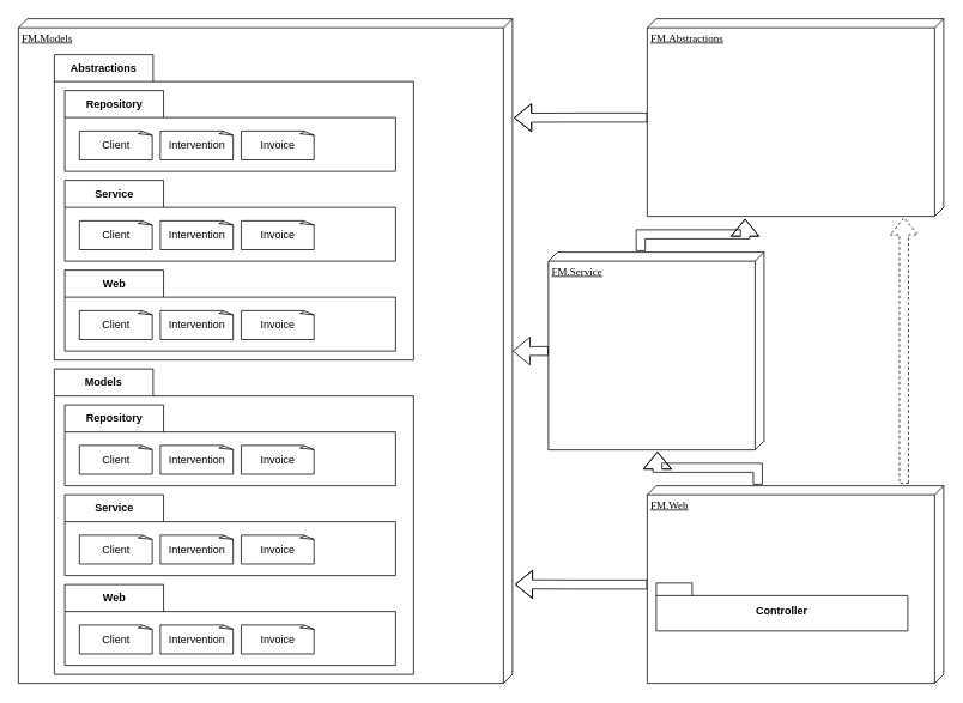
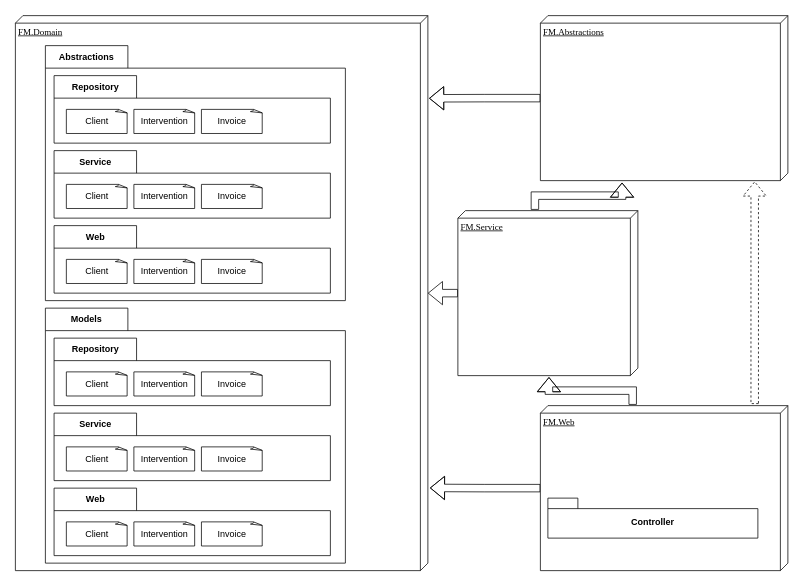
  <mxCell id="0" />
  <mxCell id="1" parent="0" />
- <mxCell id="2" value="FM.Models" style="verticalAlign=top;align=left;spacingTop=8;spacingLeft=2;spacingRight=12;shape=cube;size=10;direction=south;fontStyle=4;html=1;rounded=0;shadow=0;comic=0;labelBackgroundColor=none;strokeWidth=1;fontFamily=Verdana;fontSize=12" parent="1" vertex="1"><mxGeometry x="20" y="20" width="550" height="740" as="geometry" /></mxCell>
+ <mxCell id="2" value="FM.Domain" style="verticalAlign=top;align=left;spacingTop=8;spacingLeft=2;spacingRight=12;shape=cube;size=10;direction=south;fontStyle=4;html=1;rounded=0;shadow=0;comic=0;labelBackgroundColor=none;strokeWidth=1;fontFamily=Verdana;fontSize=12" parent="1" vertex="1"><mxGeometry x="20" y="20" width="550" height="740" as="geometry" /></mxCell>
  <mxCell id="3" value="" style="edgeStyle=orthogonalEdgeStyle;rounded=0;orthogonalLoop=1;jettySize=auto;html=1;shape=flexArrow;entryX=0.149;entryY=-0.003;entryDx=0;entryDy=0;entryPerimeter=0;" edge="1" parent="1" source="4" target="2"><mxGeometry relative="1" as="geometry"><mxPoint x="360" y="130" as="targetPoint" /></mxGeometry></mxCell>
  <mxCell id="4" value="FM.Abstractions" style="verticalAlign=top;align=left;spacingTop=8;spacingLeft=2;spacingRight=12;shape=cube;size=10;direction=south;fontStyle=4;html=1;rounded=0;shadow=0;comic=0;labelBackgroundColor=none;strokeWidth=1;fontFamily=Verdana;fontSize=12" parent="1" vertex="1"><mxGeometry x="720" y="20" width="330" height="220" as="geometry" /></mxCell>
  <mxCell id="5" style="edgeStyle=orthogonalEdgeStyle;rounded=0;orthogonalLoop=1;jettySize=auto;html=1;exitX=-0.005;exitY=0.572;exitDx=0;exitDy=0;exitPerimeter=0;entryX=1.012;entryY=0.67;entryDx=0;entryDy=0;entryPerimeter=0;shape=flexArrow;" edge="1" parent="1" source="7" target="4"><mxGeometry relative="1" as="geometry" /></mxCell>
  <mxCell id="6" value="" style="edgeStyle=orthogonalEdgeStyle;rounded=0;orthogonalLoop=1;jettySize=auto;html=1;shape=flexArrow;" edge="1" parent="1" source="7" target="2"><mxGeometry relative="1" as="geometry" /></mxCell>
  <mxCell id="7" value="FM.Service" style="verticalAlign=top;align=left;spacingTop=8;spacingLeft=2;spacingRight=12;shape=cube;size=10;direction=south;fontStyle=4;html=1;rounded=0;shadow=0;comic=0;labelBackgroundColor=none;strokeWidth=1;fontFamily=Verdana;fontSize=12" parent="1" vertex="1"><mxGeometry x="610" y="280" width="240" height="220" as="geometry" /></mxCell>
  <mxCell id="8" style="edgeStyle=orthogonalEdgeStyle;rounded=0;orthogonalLoop=1;jettySize=auto;html=1;exitX=-0.005;exitY=0.627;exitDx=0;exitDy=0;exitPerimeter=0;entryX=1.009;entryY=0.494;entryDx=0;entryDy=0;entryPerimeter=0;shape=flexArrow;" edge="1" parent="1" source="11" target="7"><mxGeometry relative="1" as="geometry" /></mxCell>
  <mxCell id="9" value="" style="edgeStyle=orthogonalEdgeStyle;rounded=0;orthogonalLoop=1;jettySize=auto;html=1;shape=flexArrow;entryX=0.851;entryY=-0.005;entryDx=0;entryDy=0;entryPerimeter=0;" edge="1" parent="1" source="11" target="2"><mxGeometry relative="1" as="geometry" /></mxCell>
  <mxCell id="10" style="edgeStyle=orthogonalEdgeStyle;rounded=0;orthogonalLoop=1;jettySize=auto;html=1;entryX=1.005;entryY=0.134;entryDx=0;entryDy=0;entryPerimeter=0;shape=flexArrow;exitX=-0.01;exitY=0.134;exitDx=0;exitDy=0;exitPerimeter=0;dashed=1;" edge="1" parent="1" source="11" target="4"><mxGeometry relative="1" as="geometry" /></mxCell>
  <mxCell id="11" value="FM.Web" style="verticalAlign=top;align=left;spacingTop=8;spacingLeft=2;spacingRight=12;shape=cube;size=10;direction=south;fontStyle=4;html=1;rounded=0;shadow=0;comic=0;labelBackgroundColor=none;strokeWidth=1;fontFamily=Verdana;fontSize=12" vertex="1" parent="1"><mxGeometry x="720" y="540" width="330" height="220" as="geometry" /></mxCell>
  <mxCell id="12" value="Abstractions" style="shape=folder;fontStyle=1;tabWidth=110;tabHeight=30;tabPosition=left;html=1;boundedLbl=1;labelInHeader=1;container=1;collapsible=0;whiteSpace=wrap;" vertex="1" parent="1"><mxGeometry x="60" y="60" width="400" height="340" as="geometry" /></mxCell>
  <mxCell id="13" value="" style="html=1;strokeColor=none;resizeWidth=1;resizeHeight=1;fillColor=none;part=1;connectable=0;allowArrows=0;deletable=0;whiteSpace=wrap;" vertex="1" parent="12"><mxGeometry width="260.87" height="196" relative="1" as="geometry"><mxPoint y="30" as="offset" /></mxGeometry></mxCell>
  <mxCell id="14" value="Repository" style="shape=folder;fontStyle=1;tabWidth=110;tabHeight=30;tabPosition=left;html=1;boundedLbl=1;labelInHeader=1;container=1;collapsible=0;whiteSpace=wrap;" vertex="1" parent="12"><mxGeometry x="11.59" y="40" width="368.41" height="90" as="geometry" /></mxCell>
  <mxCell id="15" value="" style="html=1;strokeColor=none;resizeWidth=1;resizeHeight=1;fillColor=none;part=1;connectable=0;allowArrows=0;deletable=0;whiteSpace=wrap;" vertex="1" parent="14"><mxGeometry width="368.41" height="50" relative="1" as="geometry"><mxPoint y="30" as="offset" /></mxGeometry></mxCell>
  <mxCell id="16" value="Client" style="whiteSpace=wrap;html=1;shape=mxgraph.basic.document" vertex="1" parent="14"><mxGeometry x="16.374" y="45.004" width="81.869" height="32.143" as="geometry" /></mxCell>
  <mxCell id="17" value="Intervention" style="whiteSpace=wrap;html=1;shape=mxgraph.basic.document" vertex="1" parent="14"><mxGeometry x="106.43" y="45.004" width="81.869" height="32.143" as="geometry" /></mxCell>
  <mxCell id="18" value="Invoice" style="whiteSpace=wrap;html=1;shape=mxgraph.basic.document" vertex="1" parent="14"><mxGeometry x="196.485" y="45.004" width="81.869" height="32.143" as="geometry" /></mxCell>
  <mxCell id="19" value="Service" style="shape=folder;fontStyle=1;tabWidth=110;tabHeight=30;tabPosition=left;html=1;boundedLbl=1;labelInHeader=1;container=1;collapsible=0;whiteSpace=wrap;" vertex="1" parent="12"><mxGeometry x="11.59" y="140" width="368.41" height="90" as="geometry" /></mxCell>
  <mxCell id="20" value="" style="html=1;strokeColor=none;resizeWidth=1;resizeHeight=1;fillColor=none;part=1;connectable=0;allowArrows=0;deletable=0;whiteSpace=wrap;" vertex="1" parent="19"><mxGeometry width="368.41" height="50" relative="1" as="geometry"><mxPoint y="30" as="offset" /></mxGeometry></mxCell>
  <mxCell id="21" value="Client" style="whiteSpace=wrap;html=1;shape=mxgraph.basic.document" vertex="1" parent="19"><mxGeometry x="16.374" y="45.004" width="81.869" height="32.143" as="geometry" /></mxCell>
  <mxCell id="22" value="Intervention" style="whiteSpace=wrap;html=1;shape=mxgraph.basic.document" vertex="1" parent="19"><mxGeometry x="106.43" y="45.004" width="81.869" height="32.143" as="geometry" /></mxCell>
  <mxCell id="23" value="Invoice" style="whiteSpace=wrap;html=1;shape=mxgraph.basic.document" vertex="1" parent="19"><mxGeometry x="196.485" y="45.004" width="81.869" height="32.143" as="geometry" /></mxCell>
  <mxCell id="24" value="Web" style="shape=folder;fontStyle=1;tabWidth=110;tabHeight=30;tabPosition=left;html=1;boundedLbl=1;labelInHeader=1;container=1;collapsible=0;whiteSpace=wrap;" vertex="1" parent="12"><mxGeometry x="11.59" y="240" width="368.41" height="90" as="geometry" /></mxCell>
  <mxCell id="25" value="" style="html=1;strokeColor=none;resizeWidth=1;resizeHeight=1;fillColor=none;part=1;connectable=0;allowArrows=0;deletable=0;whiteSpace=wrap;" vertex="1" parent="24"><mxGeometry width="368.41" height="50" relative="1" as="geometry"><mxPoint y="30" as="offset" /></mxGeometry></mxCell>
  <mxCell id="26" value="Client" style="whiteSpace=wrap;html=1;shape=mxgraph.basic.document" vertex="1" parent="24"><mxGeometry x="16.374" y="45.004" width="81.869" height="32.143" as="geometry" /></mxCell>
  <mxCell id="27" value="Intervention" style="whiteSpace=wrap;html=1;shape=mxgraph.basic.document" vertex="1" parent="24"><mxGeometry x="106.43" y="45.004" width="81.869" height="32.143" as="geometry" /></mxCell>
  <mxCell id="28" value="Invoice" style="whiteSpace=wrap;html=1;shape=mxgraph.basic.document" vertex="1" parent="24"><mxGeometry x="196.485" y="45.004" width="81.869" height="32.143" as="geometry" /></mxCell>
- <mxCell id="29" value="Controller" style="shape=folder;fontStyle=1;spacingTop=10;tabWidth=40;tabHeight=14;tabPosition=left;html=1;whiteSpace=wrap;" vertex="1" parent="1"><mxGeometry x="730" y="648.33" width="280" height="53.33" as="geometry" /></mxCell>
+ <mxCell id="29" value="Controller" style="shape=folder;fontStyle=1;spacingTop=10;tabWidth=40;tabHeight=14;tabPosition=left;html=1;whiteSpace=wrap;" vertex="1" parent="1"><mxGeometry x="730" y="663.33" width="280" height="53.33" as="geometry" /></mxCell>
  <mxCell id="30" value="Models" style="shape=folder;fontStyle=1;tabWidth=110;tabHeight=30;tabPosition=left;html=1;boundedLbl=1;labelInHeader=1;container=1;collapsible=0;whiteSpace=wrap;" vertex="1" parent="1"><mxGeometry x="60" y="410" width="400" height="340" as="geometry" /></mxCell>
  <mxCell id="31" value="" style="html=1;strokeColor=none;resizeWidth=1;resizeHeight=1;fillColor=none;part=1;connectable=0;allowArrows=0;deletable=0;whiteSpace=wrap;" vertex="1" parent="30"><mxGeometry width="260.87" height="196" relative="1" as="geometry"><mxPoint y="30" as="offset" /></mxGeometry></mxCell>
  <mxCell id="32" value="Repository" style="shape=folder;fontStyle=1;tabWidth=110;tabHeight=30;tabPosition=left;html=1;boundedLbl=1;labelInHeader=1;container=1;collapsible=0;whiteSpace=wrap;" vertex="1" parent="30"><mxGeometry x="11.59" y="40" width="368.41" height="90" as="geometry" /></mxCell>
  <mxCell id="33" value="" style="html=1;strokeColor=none;resizeWidth=1;resizeHeight=1;fillColor=none;part=1;connectable=0;allowArrows=0;deletable=0;whiteSpace=wrap;" vertex="1" parent="32"><mxGeometry width="368.41" height="50" relative="1" as="geometry"><mxPoint y="30" as="offset" /></mxGeometry></mxCell>
  <mxCell id="34" value="Client" style="whiteSpace=wrap;html=1;shape=mxgraph.basic.document" vertex="1" parent="32"><mxGeometry x="16.374" y="45.004" width="81.869" height="32.143" as="geometry" /></mxCell>
  <mxCell id="35" value="Intervention" style="whiteSpace=wrap;html=1;shape=mxgraph.basic.document" vertex="1" parent="32"><mxGeometry x="106.43" y="45.004" width="81.869" height="32.143" as="geometry" /></mxCell>
  <mxCell id="36" value="Invoice" style="whiteSpace=wrap;html=1;shape=mxgraph.basic.document" vertex="1" parent="32"><mxGeometry x="196.485" y="45.004" width="81.869" height="32.143" as="geometry" /></mxCell>
  <mxCell id="37" value="Service" style="shape=folder;fontStyle=1;tabWidth=110;tabHeight=30;tabPosition=left;html=1;boundedLbl=1;labelInHeader=1;container=1;collapsible=0;whiteSpace=wrap;" vertex="1" parent="30"><mxGeometry x="11.59" y="140" width="368.41" height="90" as="geometry" /></mxCell>
  <mxCell id="38" value="" style="html=1;strokeColor=none;resizeWidth=1;resizeHeight=1;fillColor=none;part=1;connectable=0;allowArrows=0;deletable=0;whiteSpace=wrap;" vertex="1" parent="37"><mxGeometry width="368.41" height="50" relative="1" as="geometry"><mxPoint y="30" as="offset" /></mxGeometry></mxCell>
  <mxCell id="39" value="Client" style="whiteSpace=wrap;html=1;shape=mxgraph.basic.document" vertex="1" parent="37"><mxGeometry x="16.374" y="45.004" width="81.869" height="32.143" as="geometry" /></mxCell>
  <mxCell id="40" value="Intervention" style="whiteSpace=wrap;html=1;shape=mxgraph.basic.document" vertex="1" parent="37"><mxGeometry x="106.43" y="45.004" width="81.869" height="32.143" as="geometry" /></mxCell>
  <mxCell id="41" value="Invoice" style="whiteSpace=wrap;html=1;shape=mxgraph.basic.document" vertex="1" parent="37"><mxGeometry x="196.485" y="45.004" width="81.869" height="32.143" as="geometry" /></mxCell>
  <mxCell id="42" value="Web" style="shape=folder;fontStyle=1;tabWidth=110;tabHeight=30;tabPosition=left;html=1;boundedLbl=1;labelInHeader=1;container=1;collapsible=0;whiteSpace=wrap;" vertex="1" parent="30"><mxGeometry x="11.59" y="240" width="368.41" height="90" as="geometry" /></mxCell>
  <mxCell id="43" value="" style="html=1;strokeColor=none;resizeWidth=1;resizeHeight=1;fillColor=none;part=1;connectable=0;allowArrows=0;deletable=0;whiteSpace=wrap;" vertex="1" parent="42"><mxGeometry width="368.41" height="50" relative="1" as="geometry"><mxPoint y="30" as="offset" /></mxGeometry></mxCell>
  <mxCell id="44" value="Client" style="whiteSpace=wrap;html=1;shape=mxgraph.basic.document" vertex="1" parent="42"><mxGeometry x="16.374" y="45.004" width="81.869" height="32.143" as="geometry" /></mxCell>
  <mxCell id="45" value="Intervention" style="whiteSpace=wrap;html=1;shape=mxgraph.basic.document" vertex="1" parent="42"><mxGeometry x="106.43" y="45.004" width="81.869" height="32.143" as="geometry" /></mxCell>
  <mxCell id="46" value="Invoice" style="whiteSpace=wrap;html=1;shape=mxgraph.basic.document" vertex="1" parent="42"><mxGeometry x="196.485" y="45.004" width="81.869" height="32.143" as="geometry" /></mxCell>
